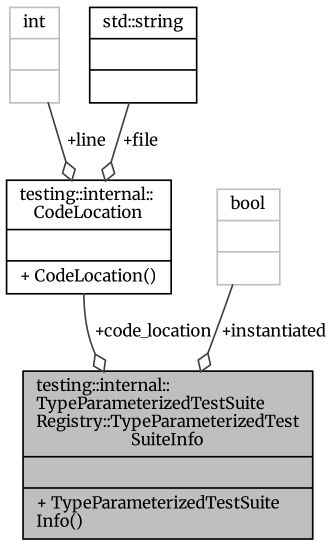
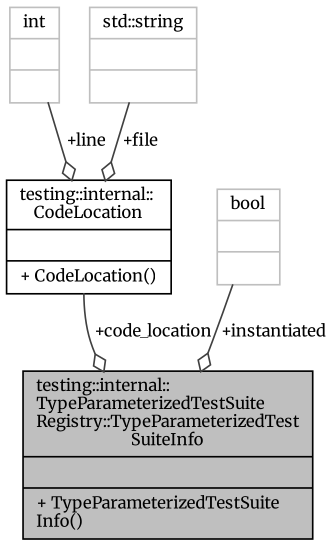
  digraph {
    fontname=Merriweather
    node [color=grey75 fontname=Merriweather fontsize=10 shape=record]
    edge [arrowhead=odiamond color=grey25 fontname=Merriweather fontsize=10 labelfontname=Helvetica labelfontsize=10 style=solid]
    n1 [color=black fillcolor=grey75 fontcolor=black height=0.2 label="{testing::internal::\lTypeParameterizedTestSuite\lRegistry::TypeParameterizedTest\lSuiteInfo\n||+ TypeParameterizedTestSuite\lInfo()\l}" style=filled width=0.4]
    n2 [color=black height=0.2 label="{testing::internal::\lCodeLocation\n||+ CodeLocation()\l}" width=0.4]
    n3 [height=0.2 label="{int\n||}" width=0.4]
-   n4 [color=black height=0.2 label="{std::string\n||}" width=0.4]
+   n4 [height=0.2 label="{std::string\n||}" width=0.4]
    n5 [height=0.2 label="{bool\n||}" width=0.4]
    n2 -> n1 [label=" +code_location"]
    n3 -> n2 [label=" +line"]
    n4 -> n2 [label=" +file"]
    n5 -> n1 [label=" +instantiated"]
  }
